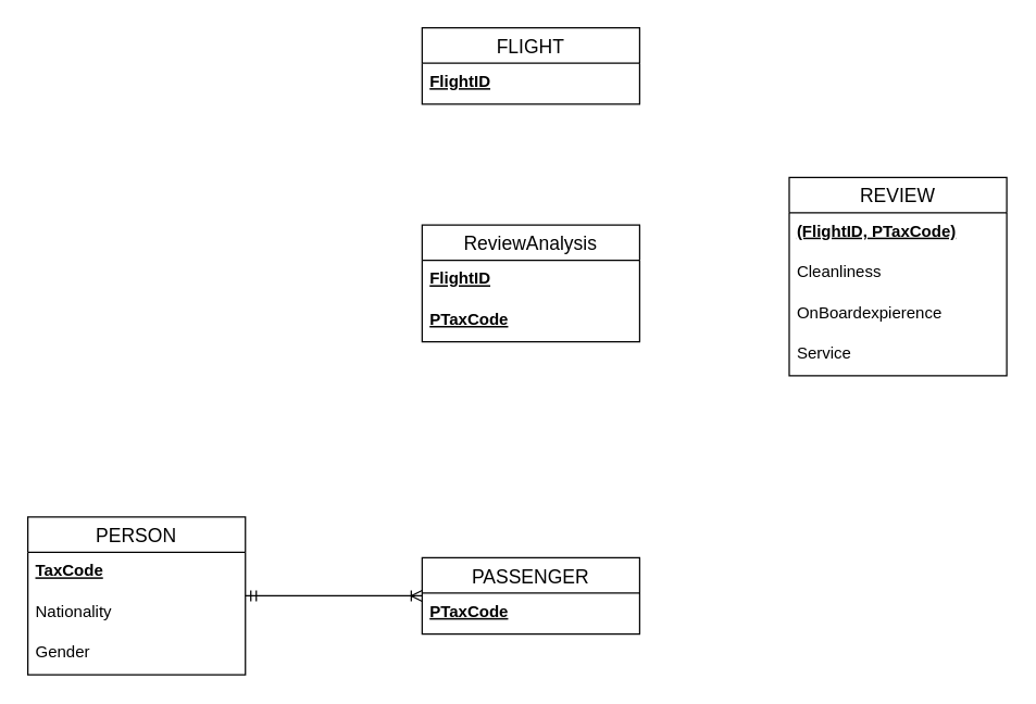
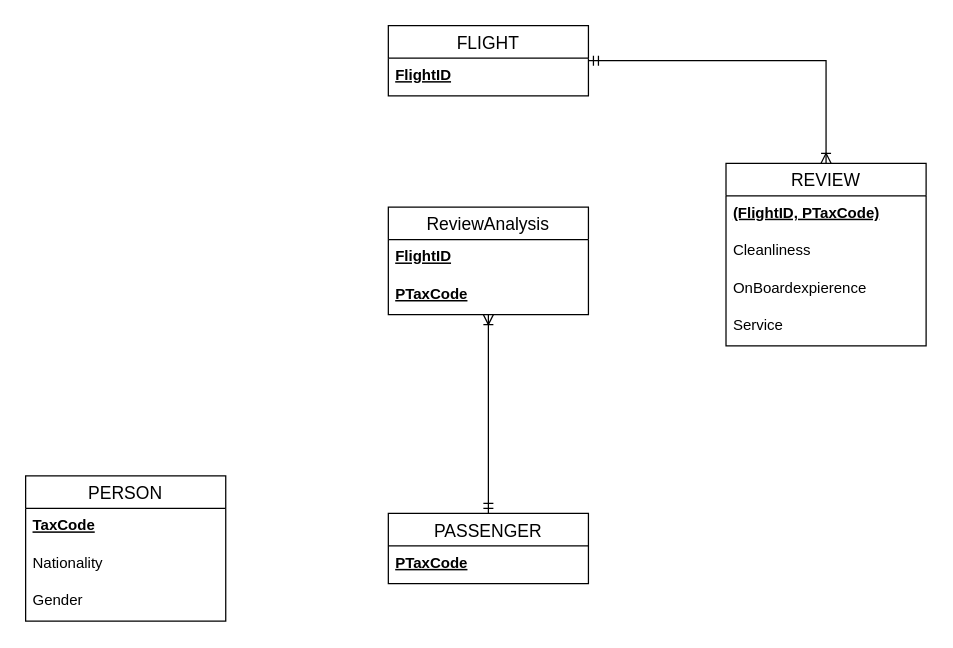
  <mxCell id="0" />
  <mxCell id="1" parent="0" />
  <mxCell id="2" value="ReviewAnalysis" style="swimlane;fontStyle=0;childLayout=stackLayout;horizontal=1;startSize=26;horizontalStack=0;resizeParent=1;resizeParentMax=0;resizeLast=0;collapsible=1;marginBottom=0;align=center;fontSize=14;" vertex="1" parent="1"><mxGeometry x="310" y="165" width="160" height="86" as="geometry" /></mxCell>
  <mxCell id="3" value="FlightID" style="text;strokeColor=none;fillColor=none;spacingLeft=4;spacingRight=4;overflow=hidden;rotatable=0;points=[[0,0.5],[1,0.5]];portConstraint=eastwest;fontSize=12;fontStyle=5" vertex="1" parent="2"><mxGeometry y="26" width="160" height="30" as="geometry" /></mxCell>
  <mxCell id="4" value="PTaxCode" style="text;strokeColor=none;fillColor=none;spacingLeft=4;spacingRight=4;overflow=hidden;rotatable=0;points=[[0,0.5],[1,0.5]];portConstraint=eastwest;fontSize=12;fontStyle=5" vertex="1" parent="2"><mxGeometry y="56" width="160" height="30" as="geometry" /></mxCell>
  <mxCell id="5" value="REVIEW" style="swimlane;fontStyle=0;childLayout=stackLayout;horizontal=1;startSize=26;horizontalStack=0;resizeParent=1;resizeParentMax=0;resizeLast=0;collapsible=1;marginBottom=0;align=center;fontSize=14;" vertex="1" parent="1"><mxGeometry x="580" y="130" width="160" height="146" as="geometry" /></mxCell>
  <mxCell id="6" value="(FlightID, PTaxCode)" style="text;strokeColor=none;fillColor=none;spacingLeft=4;spacingRight=4;overflow=hidden;rotatable=0;points=[[0,0.5],[1,0.5]];portConstraint=eastwest;fontSize=12;fontStyle=5" vertex="1" parent="5"><mxGeometry y="26" width="160" height="30" as="geometry" /></mxCell>
  <mxCell id="7" value="Cleanliness" style="text;strokeColor=none;fillColor=none;spacingLeft=4;spacingRight=4;overflow=hidden;rotatable=0;points=[[0,0.5],[1,0.5]];portConstraint=eastwest;fontSize=12;fontStyle=0" vertex="1" parent="5"><mxGeometry y="56" width="160" height="30" as="geometry" /></mxCell>
  <mxCell id="8" value="OnBoardexpierence" style="text;strokeColor=none;fillColor=none;spacingLeft=4;spacingRight=4;overflow=hidden;rotatable=0;points=[[0,0.5],[1,0.5]];portConstraint=eastwest;fontSize=12;" vertex="1" parent="5"><mxGeometry y="86" width="160" height="30" as="geometry" /></mxCell>
  <mxCell id="9" value="Service" style="text;strokeColor=none;fillColor=none;spacingLeft=4;spacingRight=4;overflow=hidden;rotatable=0;points=[[0,0.5],[1,0.5]];portConstraint=eastwest;fontSize=12;" vertex="1" parent="5"><mxGeometry y="116" width="160" height="30" as="geometry" /></mxCell>
+ <mxCell id="10" style="rounded=0;orthogonalLoop=1;jettySize=auto;html=1;startArrow=ERoneToMany;startFill=0;endArrow=ERmandOne;endFill=0;" edge="1" parent="1" source="2" target="11"><mxGeometry relative="1" as="geometry"><mxPoint x="310" y="387" as="targetPoint" /><mxPoint x="230" y="468" as="sourcePoint" /></mxGeometry></mxCell>
  <mxCell id="11" value="PASSENGER" style="swimlane;fontStyle=0;childLayout=stackLayout;horizontal=1;startSize=26;horizontalStack=0;resizeParent=1;resizeParentMax=0;resizeLast=0;collapsible=1;marginBottom=0;align=center;fontSize=14;" vertex="1" parent="1"><mxGeometry x="310" y="410" width="160" height="56" as="geometry" /></mxCell>
  <mxCell id="12" value="PTaxCode" style="text;strokeColor=none;fillColor=none;spacingLeft=4;spacingRight=4;overflow=hidden;rotatable=0;points=[[0,0.5],[1,0.5]];portConstraint=eastwest;fontSize=12;fontStyle=5" vertex="1" parent="11"><mxGeometry y="26" width="160" height="30" as="geometry" /></mxCell>
- <mxCell id="13" style="rounded=0;orthogonalLoop=1;jettySize=auto;html=1;startArrow=ERoneToMany;startFill=0;endArrow=ERmandOne;endFill=0;" edge="1" parent="1" source="11" target="14"><mxGeometry relative="1" as="geometry"><mxPoint x="60" y="150" as="targetPoint" /><mxPoint x="312.08" y="175.01" as="sourcePoint" /></mxGeometry></mxCell>
  <mxCell id="14" value="PERSON" style="swimlane;fontStyle=0;childLayout=stackLayout;horizontal=1;startSize=26;horizontalStack=0;resizeParent=1;resizeParentMax=0;resizeLast=0;collapsible=1;marginBottom=0;align=center;fontSize=14;" vertex="1" parent="1"><mxGeometry x="20" y="380" width="160" height="116" as="geometry" /></mxCell>
  <mxCell id="15" value="TaxCode" style="text;strokeColor=none;fillColor=none;spacingLeft=4;spacingRight=4;overflow=hidden;rotatable=0;points=[[0,0.5],[1,0.5]];portConstraint=eastwest;fontSize=12;fontStyle=5" vertex="1" parent="14"><mxGeometry y="26" width="160" height="30" as="geometry" /></mxCell>
  <mxCell id="16" value="Nationality" style="text;strokeColor=none;fillColor=none;spacingLeft=4;spacingRight=4;overflow=hidden;rotatable=0;points=[[0,0.5],[1,0.5]];portConstraint=eastwest;fontSize=12;fontStyle=0" vertex="1" parent="14"><mxGeometry y="56" width="160" height="30" as="geometry" /></mxCell>
  <mxCell id="17" value="Gender" style="text;strokeColor=none;fillColor=none;spacingLeft=4;spacingRight=4;overflow=hidden;rotatable=0;points=[[0,0.5],[1,0.5]];portConstraint=eastwest;fontSize=12;" vertex="1" parent="14"><mxGeometry y="86" width="160" height="30" as="geometry" /></mxCell>
  <mxCell id="18" value="FLIGHT" style="swimlane;fontStyle=0;childLayout=stackLayout;horizontal=1;startSize=26;horizontalStack=0;resizeParent=1;resizeParentMax=0;resizeLast=0;collapsible=1;marginBottom=0;align=center;fontSize=14;" vertex="1" parent="1"><mxGeometry x="310" y="20" width="160" height="56" as="geometry" /></mxCell>
  <mxCell id="19" value="FlightID" style="text;strokeColor=none;fillColor=none;spacingLeft=4;spacingRight=4;overflow=hidden;rotatable=0;points=[[0,0.5],[1,0.5]];portConstraint=eastwest;fontSize=12;fontStyle=5" vertex="1" parent="18"><mxGeometry y="26" width="160" height="30" as="geometry" /></mxCell>
+ <mxCell id="20" style="rounded=0;orthogonalLoop=1;jettySize=auto;html=1;startArrow=ERmandOne;startFill=0;endArrow=ERoneToMany;endFill=0;edgeStyle=orthogonalEdgeStyle;" edge="1" parent="1" source="18" target="5"><mxGeometry relative="1" as="geometry"><mxPoint x="670" y="286" as="targetPoint" /><mxPoint x="480" y="448" as="sourcePoint" /></mxGeometry></mxCell>
